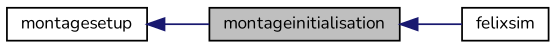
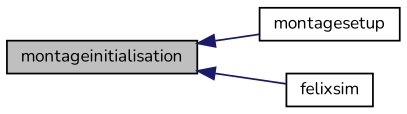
  digraph {
    fontname=Nunito
    rankdir=LR
    node [color=black fillcolor=white fontname=Nunito fontsize=10 shape=record style=filled]
    edge [color=midnightblue dir=back fontname=Nunito fontsize=10 labelfontname=Helvetica labelfontsize=10 style=solid]
    n1 [fillcolor=grey75 fontcolor=black height=0.2 label=montageinitialisation width=0.4]
    n2 [height=0.2 label=montagesetup width=0.4]
    n3 [height=0.2 label=felixsim width=0.4]
-   n2 -> n1
+   n1 -> n2
    n1 -> n3
  }
